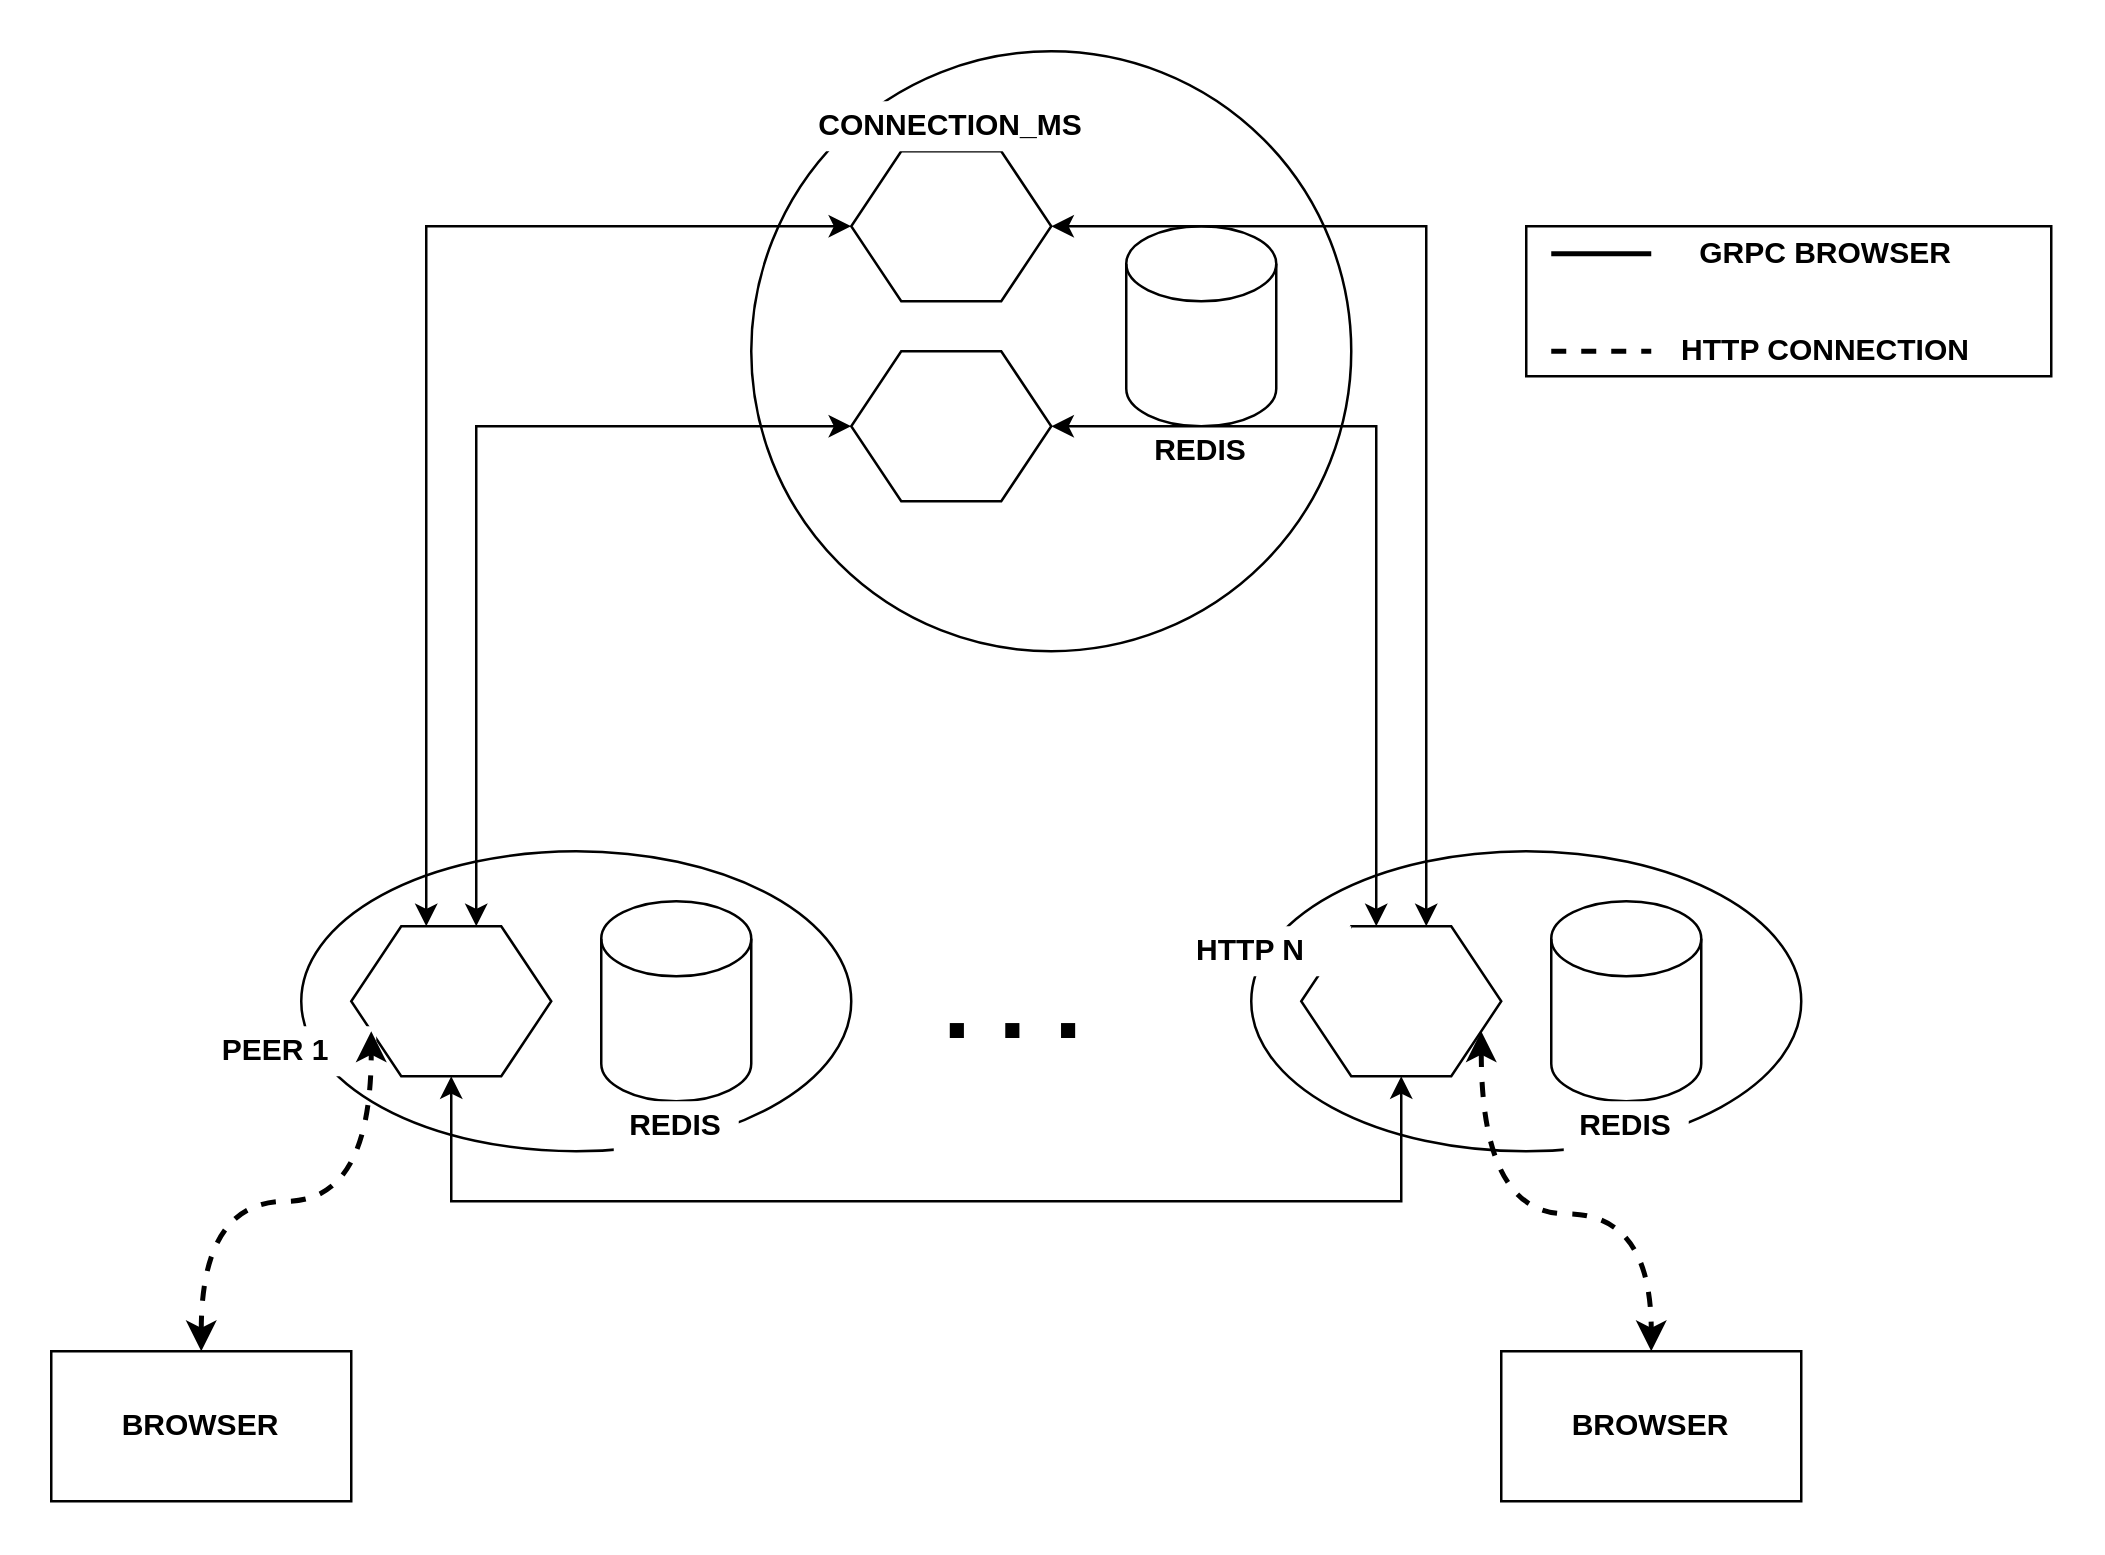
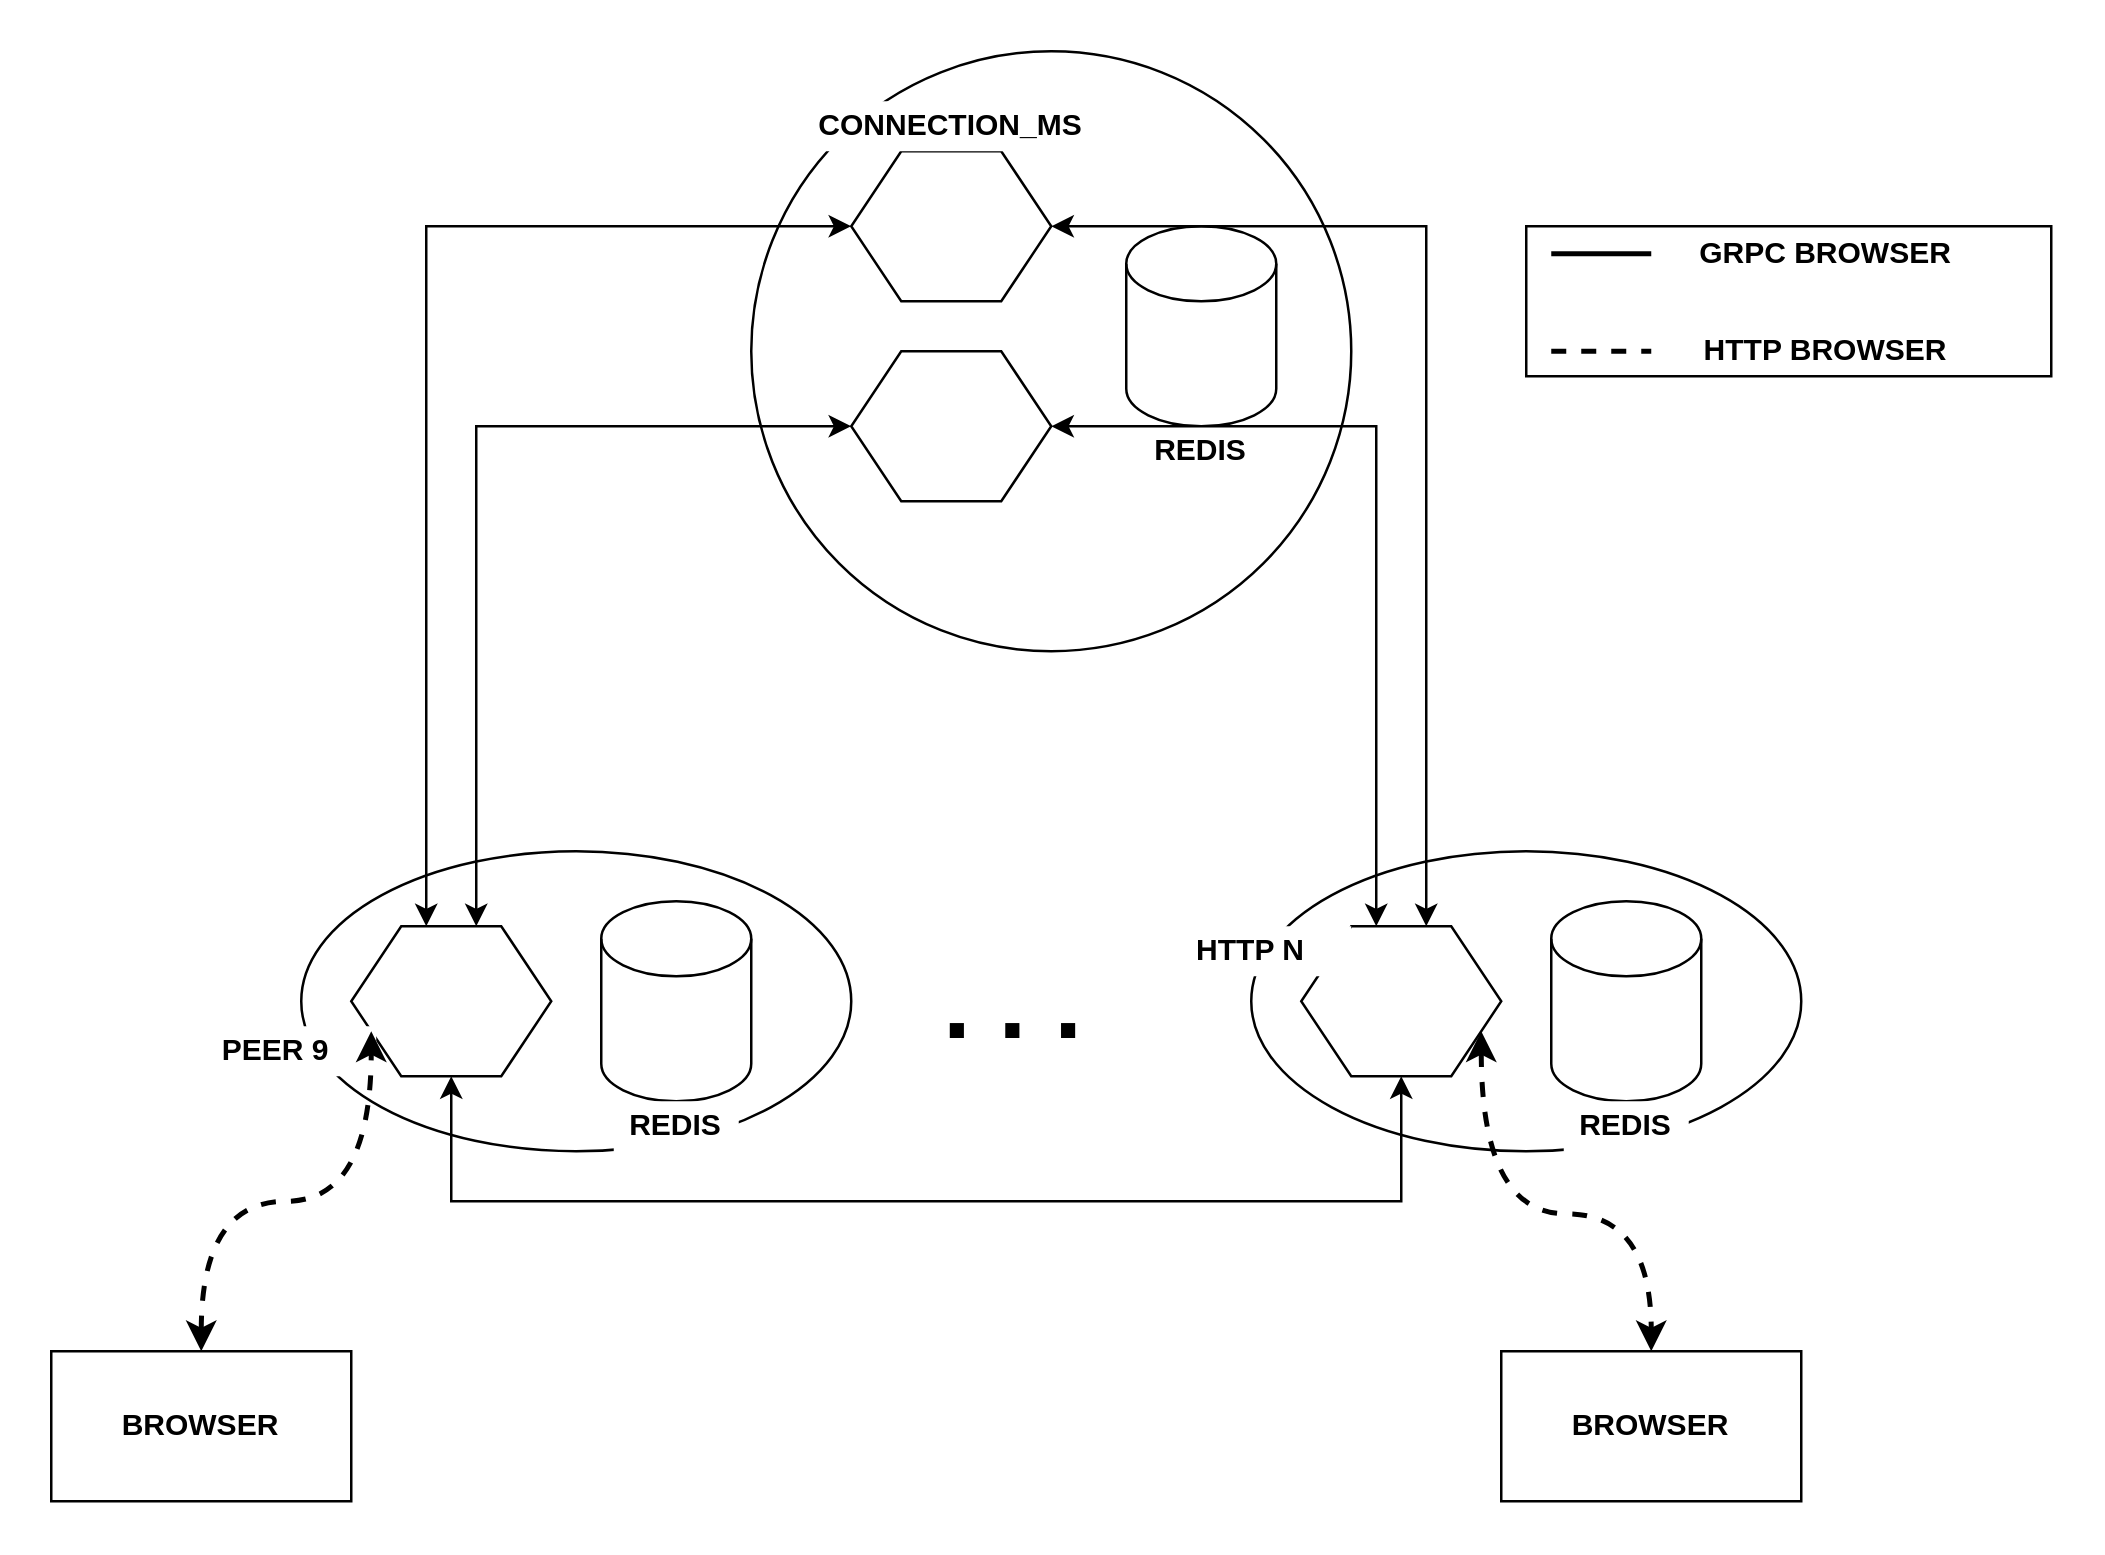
  <mxCell id="0" />
  <mxCell id="1" parent="0" />
  <mxCell id="2" value="" style="rounded=0;whiteSpace=wrap;html=1;fontSize=40;fillColor=#FFFFFF;" parent="1" vertex="1"><mxGeometry x="610" y="90" width="210" height="60" as="geometry" /></mxCell>
  <mxCell id="3" value="" style="ellipse;whiteSpace=wrap;html=1;" parent="1" vertex="1"><mxGeometry x="120" y="340" width="220" height="120" as="geometry" /></mxCell>
  <mxCell id="4" value="" style="ellipse;whiteSpace=wrap;html=1;" parent="1" vertex="1"><mxGeometry x="300" y="20" width="240" height="240" as="geometry" /></mxCell>
  <mxCell id="5" value="" style="shape=hexagon;perimeter=hexagonPerimeter2;whiteSpace=wrap;html=1;fixedSize=1;" parent="1" vertex="1"><mxGeometry x="340" y="60" width="80" height="60" as="geometry" /></mxCell>
  <mxCell id="6" value="" style="shape=hexagon;perimeter=hexagonPerimeter2;whiteSpace=wrap;html=1;fixedSize=1;" parent="1" vertex="1"><mxGeometry x="340" y="140" width="80" height="60" as="geometry" /></mxCell>
  <mxCell id="7" value="" style="shape=cylinder3;whiteSpace=wrap;html=1;boundedLbl=1;backgroundOutline=1;size=15;" parent="1" vertex="1"><mxGeometry x="450" y="90" width="60" height="80" as="geometry" /></mxCell>
  <mxCell id="8" value="&lt;div&gt;CONNECTION_MS&lt;/div&gt;" style="text;html=1;strokeColor=none;align=center;verticalAlign=middle;whiteSpace=wrap;rounded=0;fontStyle=1;fillColor=#ffffff;" parent="1" vertex="1"><mxGeometry x="315" y="40" width="130" height="20" as="geometry" /></mxCell>
  <mxCell id="9" value="REDIS" style="text;html=1;strokeColor=none;align=center;verticalAlign=middle;whiteSpace=wrap;rounded=0;fontStyle=1;fillColor=#ffffff;" parent="1" vertex="1"><mxGeometry x="455" y="170" width="50" height="20" as="geometry" /></mxCell>
  <mxCell id="10" style="edgeStyle=orthogonalEdgeStyle;rounded=0;orthogonalLoop=1;jettySize=auto;html=1;exitX=0.375;exitY=0;exitDx=0;exitDy=0;entryX=0;entryY=0.5;entryDx=0;entryDy=0;startArrow=classic;startFill=1;" parent="1" source="12" target="5" edge="1"><mxGeometry relative="1" as="geometry" /></mxCell>
  <mxCell id="11" style="edgeStyle=orthogonalEdgeStyle;rounded=0;orthogonalLoop=1;jettySize=auto;html=1;exitX=0.625;exitY=0;exitDx=0;exitDy=0;entryX=0;entryY=0.5;entryDx=0;entryDy=0;startArrow=classic;startFill=1;" parent="1" source="12" target="6" edge="1"><mxGeometry relative="1" as="geometry" /></mxCell>
  <mxCell id="12" value="" style="shape=hexagon;perimeter=hexagonPerimeter2;whiteSpace=wrap;html=1;fixedSize=1;" parent="1" vertex="1"><mxGeometry x="140" y="370" width="80" height="60" as="geometry" /></mxCell>
  <mxCell id="13" value="" style="shape=cylinder3;whiteSpace=wrap;html=1;boundedLbl=1;backgroundOutline=1;size=15;" parent="1" vertex="1"><mxGeometry x="240" y="360" width="60" height="80" as="geometry" /></mxCell>
- <mxCell id="14" value="PEER 1" style="text;html=1;strokeColor=none;align=center;verticalAlign=middle;whiteSpace=wrap;rounded=0;fontStyle=1;fillColor=#FFFFFF;" parent="1" vertex="1"><mxGeometry x="70" y="410" width="80" height="20" as="geometry" /></mxCell>
+ <mxCell id="14" value="PEER 9" style="text;html=1;strokeColor=none;align=center;verticalAlign=middle;whiteSpace=wrap;rounded=0;fontStyle=1;fillColor=#FFFFFF;" parent="1" vertex="1"><mxGeometry x="70" y="410" width="80" height="20" as="geometry" /></mxCell>
  <mxCell id="15" value="REDIS" style="text;html=1;strokeColor=none;fillColor=default;align=center;verticalAlign=middle;whiteSpace=wrap;rounded=0;fontStyle=1" parent="1" vertex="1"><mxGeometry x="245" y="440" width="50" height="20" as="geometry" /></mxCell>
  <mxCell id="16" value="" style="ellipse;whiteSpace=wrap;html=1;" parent="1" vertex="1"><mxGeometry x="500" y="340" width="220" height="120" as="geometry" /></mxCell>
  <mxCell id="17" style="edgeStyle=orthogonalEdgeStyle;rounded=0;orthogonalLoop=1;jettySize=auto;html=1;exitX=0.375;exitY=0;exitDx=0;exitDy=0;entryX=1;entryY=0.5;entryDx=0;entryDy=0;startArrow=classic;startFill=1;" parent="1" source="21" target="6" edge="1"><mxGeometry relative="1" as="geometry" /></mxCell>
  <mxCell id="18" style="edgeStyle=orthogonalEdgeStyle;rounded=0;orthogonalLoop=1;jettySize=auto;html=1;exitX=0.625;exitY=0;exitDx=0;exitDy=0;entryX=1;entryY=0.5;entryDx=0;entryDy=0;startArrow=classic;startFill=1;" parent="1" source="21" target="5" edge="1"><mxGeometry relative="1" as="geometry" /></mxCell>
  <mxCell id="19" style="edgeStyle=orthogonalEdgeStyle;rounded=0;orthogonalLoop=1;jettySize=auto;html=1;exitX=0.5;exitY=1;exitDx=0;exitDy=0;entryX=0.5;entryY=1;entryDx=0;entryDy=0;startArrow=classic;startFill=1;" parent="1" source="21" target="12" edge="1"><mxGeometry relative="1" as="geometry"><Array as="points"><mxPoint x="560" y="480" /><mxPoint x="180" y="480" /></Array></mxGeometry></mxCell>
  <mxCell id="20" style="edgeStyle=orthogonalEdgeStyle;curved=1;orthogonalLoop=1;jettySize=auto;html=1;exitX=1;exitY=0.75;exitDx=0;exitDy=0;startArrow=classic;startFill=1;dashed=1;strokeWidth=2;" parent="1" source="21" target="27" edge="1"><mxGeometry relative="1" as="geometry" /></mxCell>
  <mxCell id="21" value="" style="shape=hexagon;perimeter=hexagonPerimeter2;whiteSpace=wrap;html=1;fixedSize=1;" parent="1" vertex="1"><mxGeometry x="520" y="370" width="80" height="60" as="geometry" /></mxCell>
  <mxCell id="22" value="" style="shape=cylinder3;whiteSpace=wrap;html=1;boundedLbl=1;backgroundOutline=1;size=15;" parent="1" vertex="1"><mxGeometry x="620" y="360" width="60" height="80" as="geometry" /></mxCell>
  <mxCell id="23" value="HTTP N" style="text;html=1;strokeColor=none;align=center;verticalAlign=middle;whiteSpace=wrap;rounded=0;fontStyle=1;fillColor=#ffffff;" parent="1" vertex="1"><mxGeometry x="460" y="370" width="80" height="20" as="geometry" /></mxCell>
  <mxCell id="24" value="REDIS" style="text;html=1;strokeColor=none;align=center;verticalAlign=middle;whiteSpace=wrap;rounded=0;fontStyle=1;fillColor=#ffffff;" parent="1" vertex="1"><mxGeometry x="625" y="440" width="50" height="20" as="geometry" /></mxCell>
  <mxCell id="25" style="edgeStyle=orthogonalEdgeStyle;orthogonalLoop=1;jettySize=auto;html=1;exitX=0.5;exitY=0;exitDx=0;exitDy=0;entryX=0;entryY=0.75;entryDx=0;entryDy=0;startArrow=classic;startFill=1;curved=1;dashed=1;strokeWidth=2;" parent="1" source="26" target="12" edge="1"><mxGeometry relative="1" as="geometry"><Array as="points"><mxPoint x="80" y="480" /><mxPoint x="148" y="480" /></Array></mxGeometry></mxCell>
  <mxCell id="26" value="BROWSER" style="rounded=0;whiteSpace=wrap;html=1;fillColor=#FFFFFF;fontStyle=1" parent="1" vertex="1"><mxGeometry x="20" y="540" width="120" height="60" as="geometry" /></mxCell>
  <mxCell id="27" value="BROWSER" style="rounded=0;whiteSpace=wrap;html=1;fillColor=#FFFFFF;fontStyle=1" parent="1" vertex="1"><mxGeometry x="600" y="540" width="120" height="60" as="geometry" /></mxCell>
  <mxCell id="28" value=". . ." style="text;html=1;strokeColor=none;fillColor=none;align=center;verticalAlign=middle;whiteSpace=wrap;rounded=0;fontStyle=1;fontSize=40;" parent="1" vertex="1"><mxGeometry x="375" y="390" width="60" height="20" as="geometry" /></mxCell>
  <mxCell id="29" value="" style="endArrow=none;html=1;dashed=1;fontSize=40;strokeWidth=2;" parent="1" edge="1"><mxGeometry width="50" height="50" relative="1" as="geometry"><mxPoint x="620" y="140" as="sourcePoint" /><mxPoint x="660" y="140" as="targetPoint" /></mxGeometry></mxCell>
  <mxCell id="30" value="" style="endArrow=none;html=1;fontSize=40;strokeWidth=2;" parent="1" edge="1"><mxGeometry width="50" height="50" relative="1" as="geometry"><mxPoint x="620" y="101" as="sourcePoint" /><mxPoint x="660" y="101" as="targetPoint" /></mxGeometry></mxCell>
  <mxCell id="31" value="GRPC BROWSER" style="text;html=1;strokeColor=none;fillColor=none;align=center;verticalAlign=middle;whiteSpace=wrap;rounded=0;fontStyle=1" parent="1" vertex="1"><mxGeometry x="660" y="91" width="140" height="20" as="geometry" /></mxCell>
- <mxCell id="32" value="HTTP CONNECTION" style="text;html=1;strokeColor=none;fillColor=none;align=center;verticalAlign=middle;whiteSpace=wrap;rounded=0;fontStyle=1" parent="1" vertex="1"><mxGeometry x="660" y="130" width="140" height="20" as="geometry" /></mxCell>
+ <mxCell id="32" value="HTTP BROWSER" style="text;html=1;strokeColor=none;fillColor=none;align=center;verticalAlign=middle;whiteSpace=wrap;rounded=0;fontStyle=1" parent="1" vertex="1"><mxGeometry x="660" y="130" width="140" height="20" as="geometry" /></mxCell>
